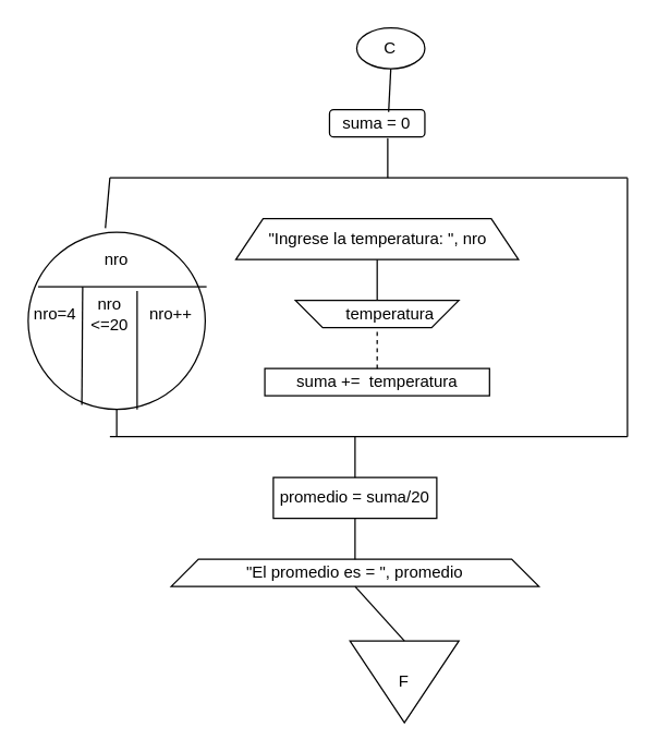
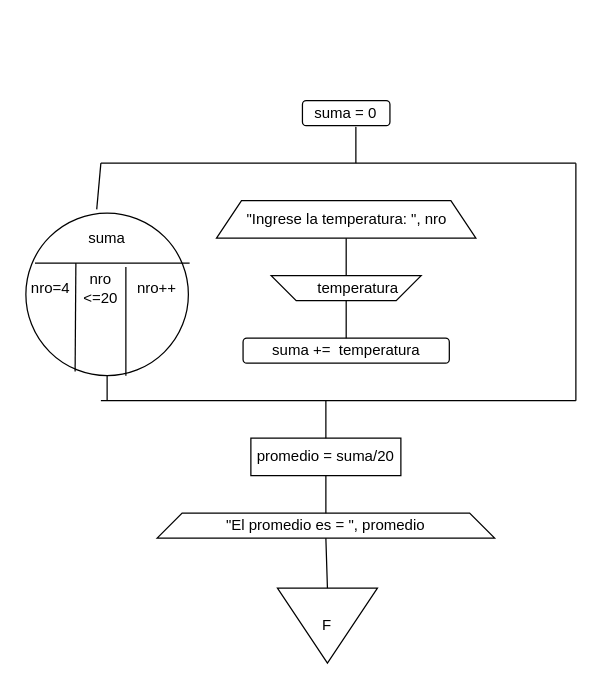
  <mxCell id="0" />
  <mxCell id="1" parent="0" />
- <mxCell id="2" value="C" style="ellipse;whiteSpace=wrap;html=1;" vertex="1" parent="1"><mxGeometry x="261.25" y="20" width="50" height="30" as="geometry" /></mxCell>
  <mxCell id="3" value="&quot;Ingrese la temperatura: &quot;, nro" style="shape=trapezoid;perimeter=trapezoidPerimeter;whiteSpace=wrap;html=1;fixedSize=1;" vertex="1" parent="1"><mxGeometry x="172.5" y="160" width="207.5" height="30" as="geometry" /></mxCell>
  <mxCell id="4" value="" style="shape=trapezoid;perimeter=trapezoidPerimeter;whiteSpace=wrap;html=1;fixedSize=1;direction=west;" vertex="1" parent="1"><mxGeometry x="216.25" y="220" width="120" height="20" as="geometry" /></mxCell>
  <mxCell id="5" value="temperatura" style="text;html=1;strokeColor=none;fillColor=none;align=center;verticalAlign=middle;whiteSpace=wrap;rounded=0;" vertex="1" parent="1"><mxGeometry x="266.25" y="220" width="40" height="20" as="geometry" /></mxCell>
  <mxCell id="6" value="suma = 0" style="whiteSpace=wrap;html=1;rounded=1;" vertex="1" parent="1"><mxGeometry x="241.25" y="80" width="70" height="20" as="geometry" /></mxCell>
- <mxCell id="7" value="suma +=&amp;nbsp; temperatura" style="rounded=0;whiteSpace=wrap;html=1;" vertex="1" parent="1"><mxGeometry x="193.75" y="270" width="165" height="20" as="geometry" /></mxCell>
+ <mxCell id="7" value="suma +=&amp;nbsp; temperatura" style="whiteSpace=wrap;html=1;rounded=1;" vertex="1" parent="1"><mxGeometry x="193.75" y="270" width="165" height="20" as="geometry" /></mxCell>
  <mxCell id="8" value="" style="endArrow=none;html=1;" edge="1" parent="1"><mxGeometry width="50" height="50" relative="1" as="geometry"><mxPoint x="80" y="130" as="sourcePoint" /><mxPoint x="460" y="130" as="targetPoint" /></mxGeometry></mxCell>
  <mxCell id="9" value="" style="endArrow=none;html=1;" edge="1" parent="1"><mxGeometry width="50" height="50" relative="1" as="geometry"><mxPoint x="460" y="320" as="sourcePoint" /><mxPoint x="460" y="130" as="targetPoint" /></mxGeometry></mxCell>
  <mxCell id="10" value="" style="endArrow=none;html=1;" edge="1" parent="1"><mxGeometry width="50" height="50" relative="1" as="geometry"><mxPoint x="80" y="320" as="sourcePoint" /><mxPoint x="460" y="320" as="targetPoint" /></mxGeometry></mxCell>
  <mxCell id="11" value="" style="ellipse;whiteSpace=wrap;html=1;aspect=fixed;" vertex="1" parent="1"><mxGeometry x="20" y="170" width="130" height="130" as="geometry" /></mxCell>
  <mxCell id="12" value="" style="endArrow=none;html=1;exitX=0.056;exitY=0.308;exitDx=0;exitDy=0;exitPerimeter=0;" edge="1" parent="1" source="11"><mxGeometry width="50" height="50" relative="1" as="geometry"><mxPoint x="380" y="320" as="sourcePoint" /><mxPoint x="151" y="210" as="targetPoint" /></mxGeometry></mxCell>
- <mxCell id="13" value="nro" style="text;html=1;strokeColor=none;fillColor=none;align=center;verticalAlign=middle;whiteSpace=wrap;rounded=0;" vertex="1" parent="1"><mxGeometry x="65" y="180" width="40" height="20" as="geometry" /></mxCell>
+ <mxCell id="13" value="suma" style="text;html=1;strokeColor=none;fillColor=none;align=center;verticalAlign=middle;whiteSpace=wrap;rounded=0;" vertex="1" parent="1"><mxGeometry x="65" y="180" width="40" height="20" as="geometry" /></mxCell>
  <mxCell id="14" value="" style="endArrow=none;html=1;entryX=0.303;entryY=0.974;entryDx=0;entryDy=0;entryPerimeter=0;" edge="1" parent="1" target="11"><mxGeometry width="50" height="50" relative="1" as="geometry"><mxPoint x="60" y="210" as="sourcePoint" /><mxPoint x="58" y="290" as="targetPoint" /></mxGeometry></mxCell>
  <mxCell id="15" value="nro=4" style="text;html=1;strokeColor=none;fillColor=none;align=center;verticalAlign=middle;whiteSpace=wrap;rounded=0;" vertex="1" parent="1"><mxGeometry x="20" y="220" width="40" height="20" as="geometry" /></mxCell>
  <mxCell id="16" style="edgeStyle=orthogonalEdgeStyle;rounded=0;orthogonalLoop=1;jettySize=auto;html=1;exitX=0.5;exitY=1;exitDx=0;exitDy=0;" edge="1" parent="1" source="15" target="15"><mxGeometry relative="1" as="geometry" /></mxCell>
  <mxCell id="17" value="nro &amp;lt;=20" style="text;html=1;strokeColor=none;fillColor=none;align=center;verticalAlign=middle;whiteSpace=wrap;rounded=0;" vertex="1" parent="1"><mxGeometry x="60" y="220" width="40" height="20" as="geometry" /></mxCell>
  <mxCell id="18" value="" style="endArrow=none;html=1;entryX=0.303;entryY=0.974;entryDx=0;entryDy=0;entryPerimeter=0;" edge="1" parent="1"><mxGeometry width="50" height="50" relative="1" as="geometry"><mxPoint x="100" y="213" as="sourcePoint" /><mxPoint x="100" y="300" as="targetPoint" /></mxGeometry></mxCell>
  <mxCell id="19" value="nro++" style="text;html=1;strokeColor=none;fillColor=none;align=center;verticalAlign=middle;whiteSpace=wrap;rounded=0;" vertex="1" parent="1"><mxGeometry x="105" y="220" width="40" height="20" as="geometry" /></mxCell>
  <mxCell id="20" value="" style="endArrow=none;html=1;exitX=0.436;exitY=-0.023;exitDx=0;exitDy=0;exitPerimeter=0;" edge="1" parent="1" source="11"><mxGeometry width="50" height="50" relative="1" as="geometry"><mxPoint x="80" y="160" as="sourcePoint" /><mxPoint x="80" y="130" as="targetPoint" /></mxGeometry></mxCell>
  <mxCell id="21" value="" style="endArrow=none;html=1;entryX=0.5;entryY=1;entryDx=0;entryDy=0;" edge="1" parent="1" target="11"><mxGeometry width="50" height="50" relative="1" as="geometry"><mxPoint x="85" y="320" as="sourcePoint" /><mxPoint x="430" y="260" as="targetPoint" /></mxGeometry></mxCell>
  <mxCell id="22" value="promedio = suma/20" style="rounded=0;whiteSpace=wrap;html=1;" vertex="1" parent="1"><mxGeometry x="200" y="350" width="120" height="30" as="geometry" /></mxCell>
  <mxCell id="23" value="&quot;El promedio es = &quot;, promedio" style="shape=trapezoid;perimeter=trapezoidPerimeter;whiteSpace=wrap;html=1;fixedSize=1;" vertex="1" parent="1"><mxGeometry x="125" y="410" width="270" height="20" as="geometry" /></mxCell>
- <mxCell id="24" value="F" style="triangle;whiteSpace=wrap;html=1;direction=south;" vertex="1" parent="1"><mxGeometry x="256.25" y="470" width="80" height="60" as="geometry" /></mxCell>
- <mxCell id="25" value="" style="endArrow=none;html=1;entryX=0.5;entryY=1;entryDx=0;entryDy=0;exitX=0.62;exitY=0.083;exitDx=0;exitDy=0;exitPerimeter=0;" edge="1" parent="1" source="6" target="2"><mxGeometry width="50" height="50" relative="1" as="geometry"><mxPoint x="380" y="210" as="sourcePoint" /><mxPoint x="430" y="160" as="targetPoint" /></mxGeometry></mxCell>
+ <mxCell id="24" value="F" style="triangle;whiteSpace=wrap;html=1;direction=south;" vertex="1" parent="1"><mxGeometry x="221.25" y="470" width="80" height="60" as="geometry" /></mxCell>
  <mxCell id="26" value="" style="endArrow=none;html=1;entryX=0.611;entryY=1.05;entryDx=0;entryDy=0;entryPerimeter=0;" edge="1" parent="1" target="6"><mxGeometry width="50" height="50" relative="1" as="geometry"><mxPoint x="284" y="130" as="sourcePoint" /><mxPoint x="430" y="160" as="targetPoint" /></mxGeometry></mxCell>
  <mxCell id="27" value="" style="endArrow=none;html=1;exitX=0.5;exitY=0;exitDx=0;exitDy=0;" edge="1" parent="1" source="22"><mxGeometry width="50" height="50" relative="1" as="geometry"><mxPoint x="380" y="310" as="sourcePoint" /><mxPoint x="260" y="320" as="targetPoint" /></mxGeometry></mxCell>
  <mxCell id="28" value="" style="endArrow=none;html=1;exitX=0.5;exitY=0;exitDx=0;exitDy=0;entryX=0.5;entryY=1;entryDx=0;entryDy=0;" edge="1" parent="1" source="23" target="22"><mxGeometry width="50" height="50" relative="1" as="geometry"><mxPoint x="380" y="310" as="sourcePoint" /><mxPoint x="430" y="260" as="targetPoint" /></mxGeometry></mxCell>
  <mxCell id="29" value="" style="endArrow=none;html=1;exitX=0;exitY=0.5;exitDx=0;exitDy=0;entryX=0.5;entryY=1;entryDx=0;entryDy=0;" edge="1" parent="1" source="24" target="23"><mxGeometry width="50" height="50" relative="1" as="geometry"><mxPoint x="380" y="410" as="sourcePoint" /><mxPoint x="430" y="360" as="targetPoint" /></mxGeometry></mxCell>
  <mxCell id="30" value="" style="endArrow=none;html=1;entryX=0.5;entryY=1;entryDx=0;entryDy=0;exitX=0.25;exitY=0;exitDx=0;exitDy=0;" edge="1" parent="1" source="5" target="3"><mxGeometry width="50" height="50" relative="1" as="geometry"><mxPoint x="380" y="310" as="sourcePoint" /><mxPoint x="430" y="260" as="targetPoint" /></mxGeometry></mxCell>
- <mxCell id="31" value="" style="endArrow=none;html=1;entryX=0.25;entryY=1;entryDx=0;entryDy=0;exitX=0.5;exitY=0;exitDx=0;exitDy=0;dashed=1;" edge="1" parent="1" source="7" target="5"><mxGeometry width="50" height="50" relative="1" as="geometry"><mxPoint x="380" y="310" as="sourcePoint" /><mxPoint x="430" y="260" as="targetPoint" /></mxGeometry></mxCell>
+ <mxCell id="31" value="" style="endArrow=none;html=1;entryX=0.25;entryY=1;entryDx=0;entryDy=0;exitX=0.5;exitY=0;exitDx=0;exitDy=0;" edge="1" parent="1" source="7" target="5"><mxGeometry width="50" height="50" relative="1" as="geometry"><mxPoint x="380" y="310" as="sourcePoint" /><mxPoint x="430" y="260" as="targetPoint" /></mxGeometry></mxCell>
